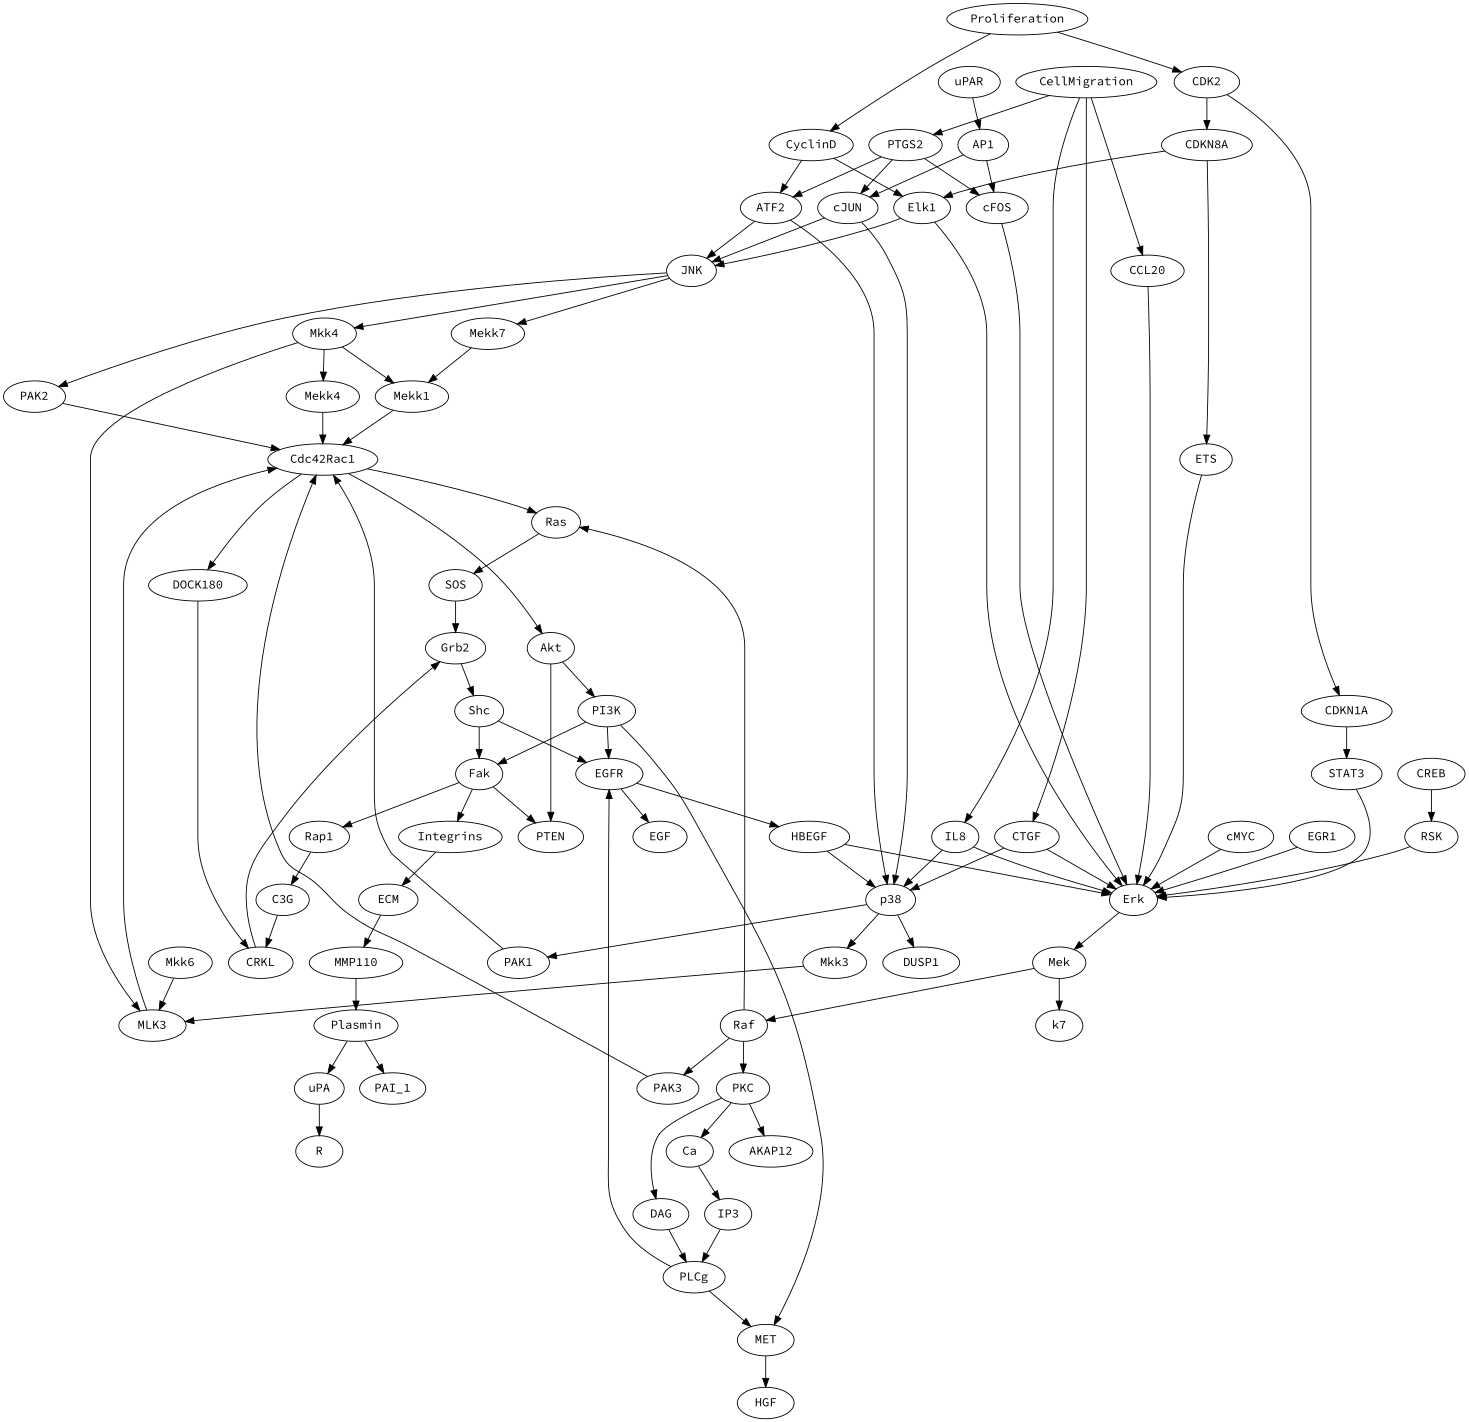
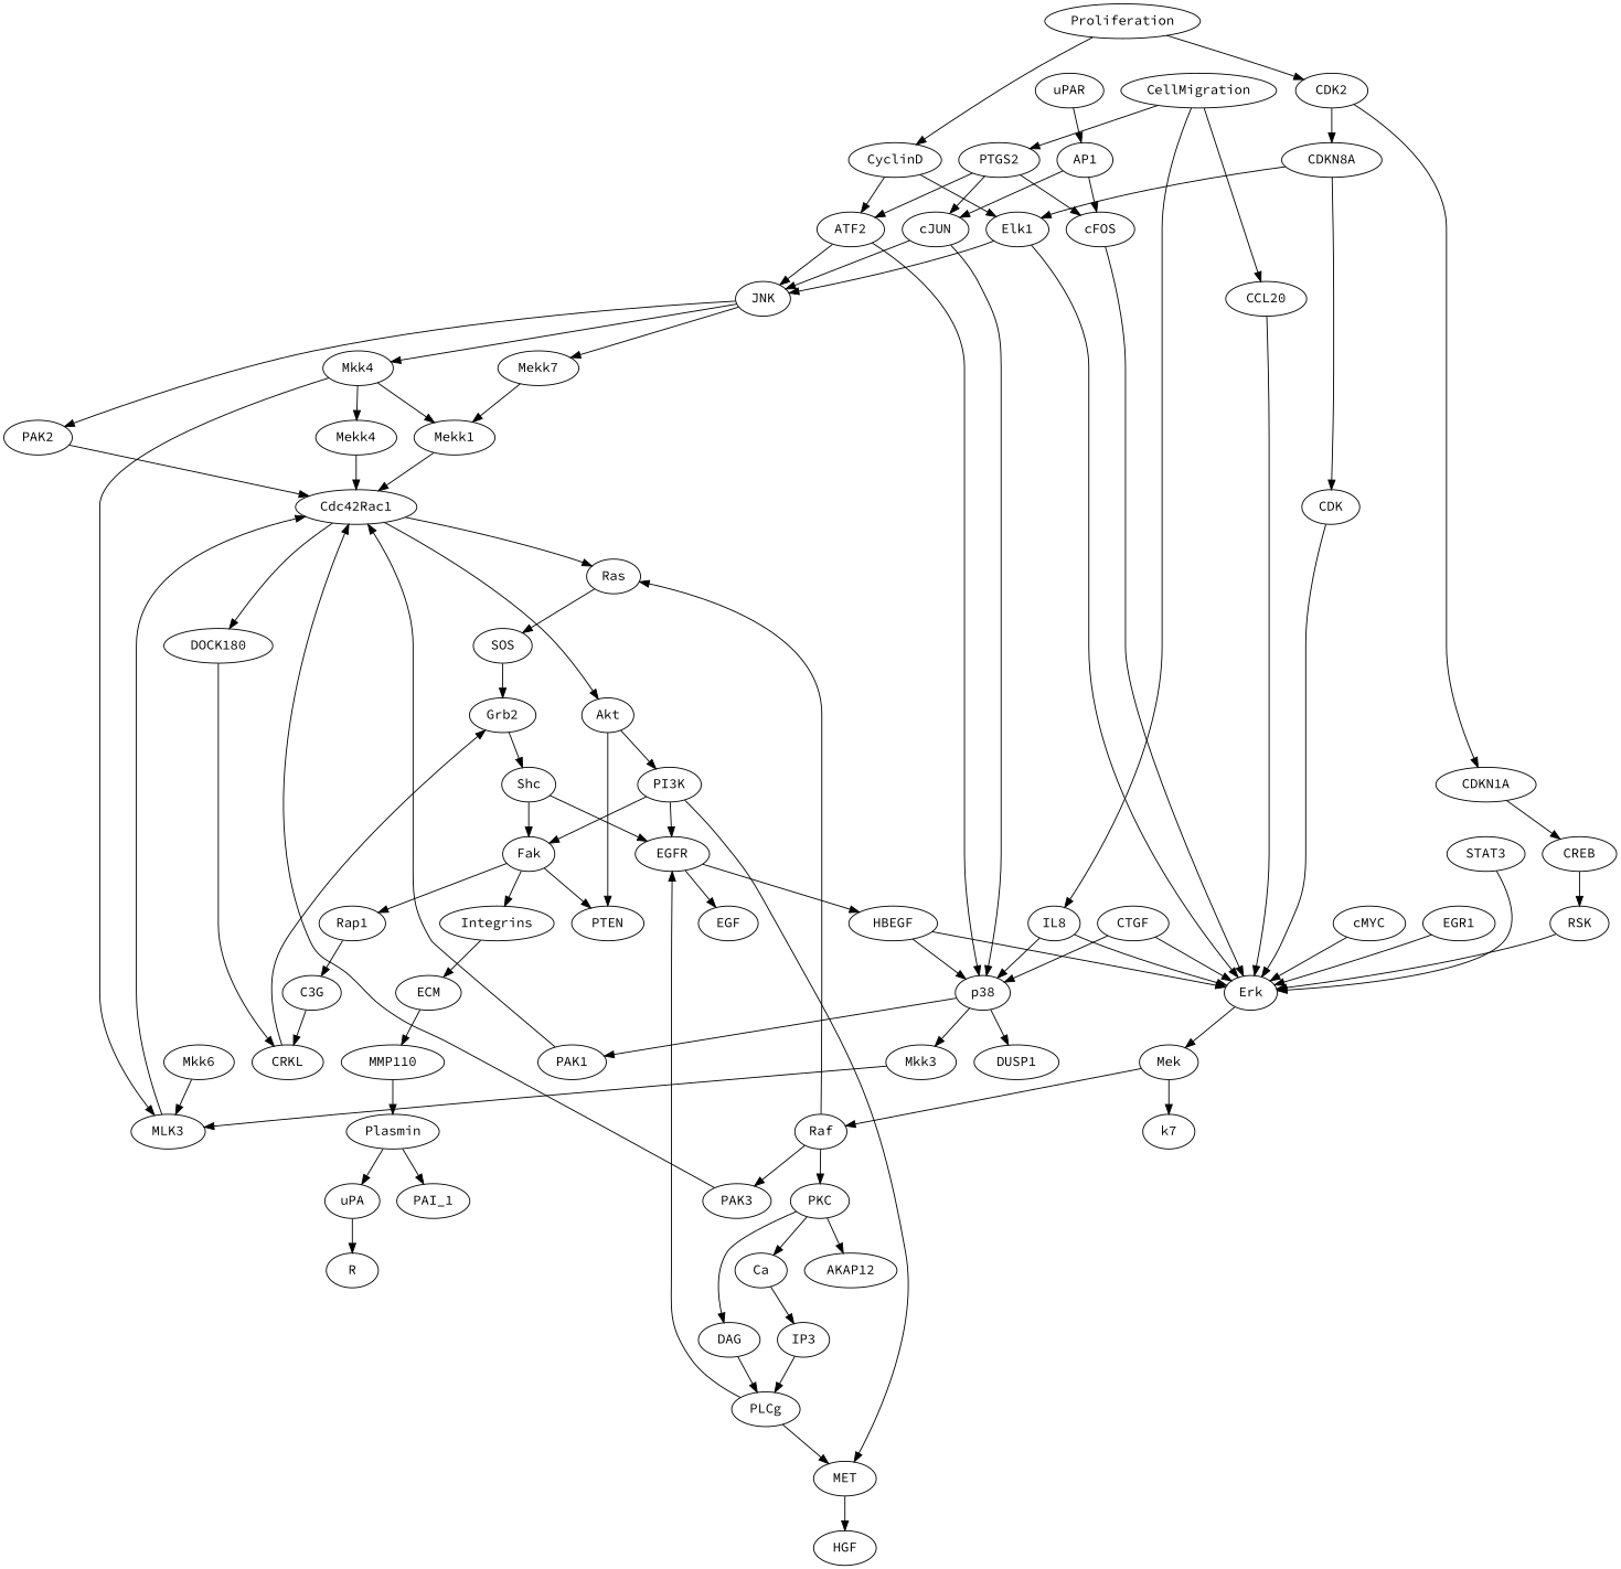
  digraph {
    fontname="Source Code Pro"
    node [fontname="Source Code Pro"]
    edge [fontname="Source Code Pro"]
    Mekk4 [height=0.5 width=1.1735]
    Cdc42Rac1 [height=0.5 width=1.7512]
    Ras [height=0.5 width=0.77632]
    Akt [height=0.5 width=0.75]
    DOCK180 [height=0.5 width=1.5707]
    SOS [height=0.5 width=0.84854]
    PI3K [height=0.5 width=0.92075]
    PTEN [height=0.5 width=1.0471]
    CRKL [height=0.5 width=1.0291]
    Grb2 [height=0.5 width=0.95686]
    EGFR [height=0.5 width=1.0652]
    MET [height=0.5 width=0.9027]
    Fak [height=0.5 width=0.75]
    PTGS2 [height=0.5 width=1.1735]
    cFOS [height=0.5 width=0.99297]
    cJUN [height=0.5 width=0.95686]
    ATF2 [height=0.5 width=0.97491]
    Erk [height=0.5 width=0.75827]
    p38 [height=0.5 width=0.79437]
    JNK [height=0.5 width=0.79437]
    Mek [height=0.5 width=0.84854]
    Mkk3 [height=0.5 width=1.011]
    DUSP1 [height=0.5 width=1.2277]
    PAK1 [height=0.5 width=0.99297]
    PAK2 [height=0.5 width=0.99297]
    Mkk4 [height=0.5 width=1.011]
    Mekk7 [height=0.5 width=1.1735]
    Raf [height=0.5 width=0.75]
    n29 [height=0.5 label=k7 width=0.75]
    MLK3 [height=0.5 width=1.0652]
    Mkk6 [height=0.5 width=1.011]
    Mekk1 [height=0.5 width=1.1735]
    CDKN1A [height=0.5 width=1.4443]
    STAT3 [height=0.5 width=1.1193]
    DAG [height=0.5 width=0.88464]
    PLCg [height=0.5 width=0.99297]
    EGF [height=0.5 width=0.86659]
    HBEGF [height=0.5 width=1.2818]
    HGF [height=0.5 width=0.9027]
    Plasmin [height=0.5 width=1.336]
    uPA [height=0.5 width=0.79437]
    PAI_1 [height=0.5 width=1.011]
    R [height=0.5 width=0.75]
    PKC [height=0.5 width=0.84854]
    Ca [height=0.5 width=0.75]
    AKAP12 [height=0.5 width=1.336]
    IP3 [height=0.5 width=0.75]
    PAK3 [height=0.5 width=0.99297]
    Shc [height=0.5 width=0.77632]
    Integrins [height=0.5 width=1.4804]
    Rap1 [height=0.5 width=0.95686]
    ECM [height=0.5 width=0.93881]
    MMP110 [height=0.5 width=1.4804]
    C3G [height=0.5 width=0.84854]
    CyclinD [height=0.5 width=1.2999]
    Elk1 [height=0.5 width=0.88464]
    CCL20 [height=0.5 width=1.1735]
    uPAR [height=0.5 width=0.99297]
    AP1 [height=0.5 width=0.81243]
    cMYC [height=0.5 width=1.0471]
    EGR1 [height=0.5 width=1.0471]
    IL8 [height=0.5 width=0.75]
    CTGF [height=0.5 width=1.0291]
    CellMigration [height=0.5 width=2.0762]
    n65 [height=0.5 label=CDKN8A width=1.4443]
-   ETS [height=0.5 width=0.83048]
+   ETS [height=0.5 width=0.83048 label=CDK]
    RSK [height=0.5 width=0.84854]
    CDK2 [height=0.5 width=1.0471]
    Proliferation [height=0.5 width=1.9318]
    CREB [height=0.5 width=1.0652]
    Mekk4 -> Cdc42Rac1
    Cdc42Rac1 -> Ras
    Cdc42Rac1 -> Akt
    Cdc42Rac1 -> DOCK180
    Ras -> SOS
    Akt -> PI3K
    Akt -> PTEN
    DOCK180 -> CRKL
    SOS -> Grb2
    PI3K -> EGFR
    PI3K -> MET
    PI3K -> Fak
    CRKL -> Grb2
    Grb2 -> Shc
    EGFR -> EGF
    EGFR -> HBEGF
    MET -> HGF
    Fak -> PTEN
    Fak -> Integrins
    Fak -> Rap1
    PTGS2 -> cFOS
    PTGS2 -> cJUN
    PTGS2 -> ATF2
    cFOS -> Erk
    cJUN -> p38
    cJUN -> JNK
    ATF2 -> p38
    ATF2 -> JNK
    Erk -> Mek
    p38 -> Mkk3
    p38 -> DUSP1
    p38 -> PAK1
    JNK -> PAK2
    JNK -> Mkk4
    JNK -> Mekk7
    Mek -> Raf
    Mek -> n29
    Mkk3 -> MLK3
    PAK1 -> Cdc42Rac1
    PAK2 -> Cdc42Rac1
    Mkk4 -> Mekk4
    Mkk4 -> MLK3
    Mkk4 -> Mekk1
    Mekk7 -> Mekk1
    Raf -> Ras
    Raf -> PKC
    Raf -> PAK3
    MLK3 -> Cdc42Rac1
    Mkk6 -> MLK3
    Mekk1 -> Cdc42Rac1
-   CDKN1A -> STAT3
+   CDKN1A -> CREB
    STAT3 -> Erk
    DAG -> PLCg
    PLCg -> EGFR
    PLCg -> MET
    HBEGF -> Erk
    HBEGF -> p38
    Plasmin -> uPA
    Plasmin -> PAI_1
    uPA -> R
    PKC -> DAG
    PKC -> Ca
    PKC -> AKAP12
    Ca -> IP3
    IP3 -> PLCg
    PAK3 -> Cdc42Rac1
    Shc -> EGFR
    Shc -> Fak
    Integrins -> ECM
    Rap1 -> C3G
    ECM -> MMP110
    MMP110 -> Plasmin
    C3G -> CRKL
    CyclinD -> ATF2
    CyclinD -> Elk1
    Elk1 -> Erk
    Elk1 -> JNK
    CCL20 -> Erk
    uPAR -> AP1
    AP1 -> cFOS
    AP1 -> cJUN
    cMYC -> Erk
    EGR1 -> Erk
    IL8 -> Erk
    IL8 -> p38
    CTGF -> Erk
    CTGF -> p38
    CellMigration -> PTGS2
    CellMigration -> CCL20
    CellMigration -> IL8
-   CellMigration -> CTGF
    n65 -> Elk1
    n65 -> ETS
    ETS -> Erk
    RSK -> Erk
    CDK2 -> CDKN1A
    CDK2 -> n65
    Proliferation -> CyclinD
    Proliferation -> CDK2
    CREB -> RSK
  }
